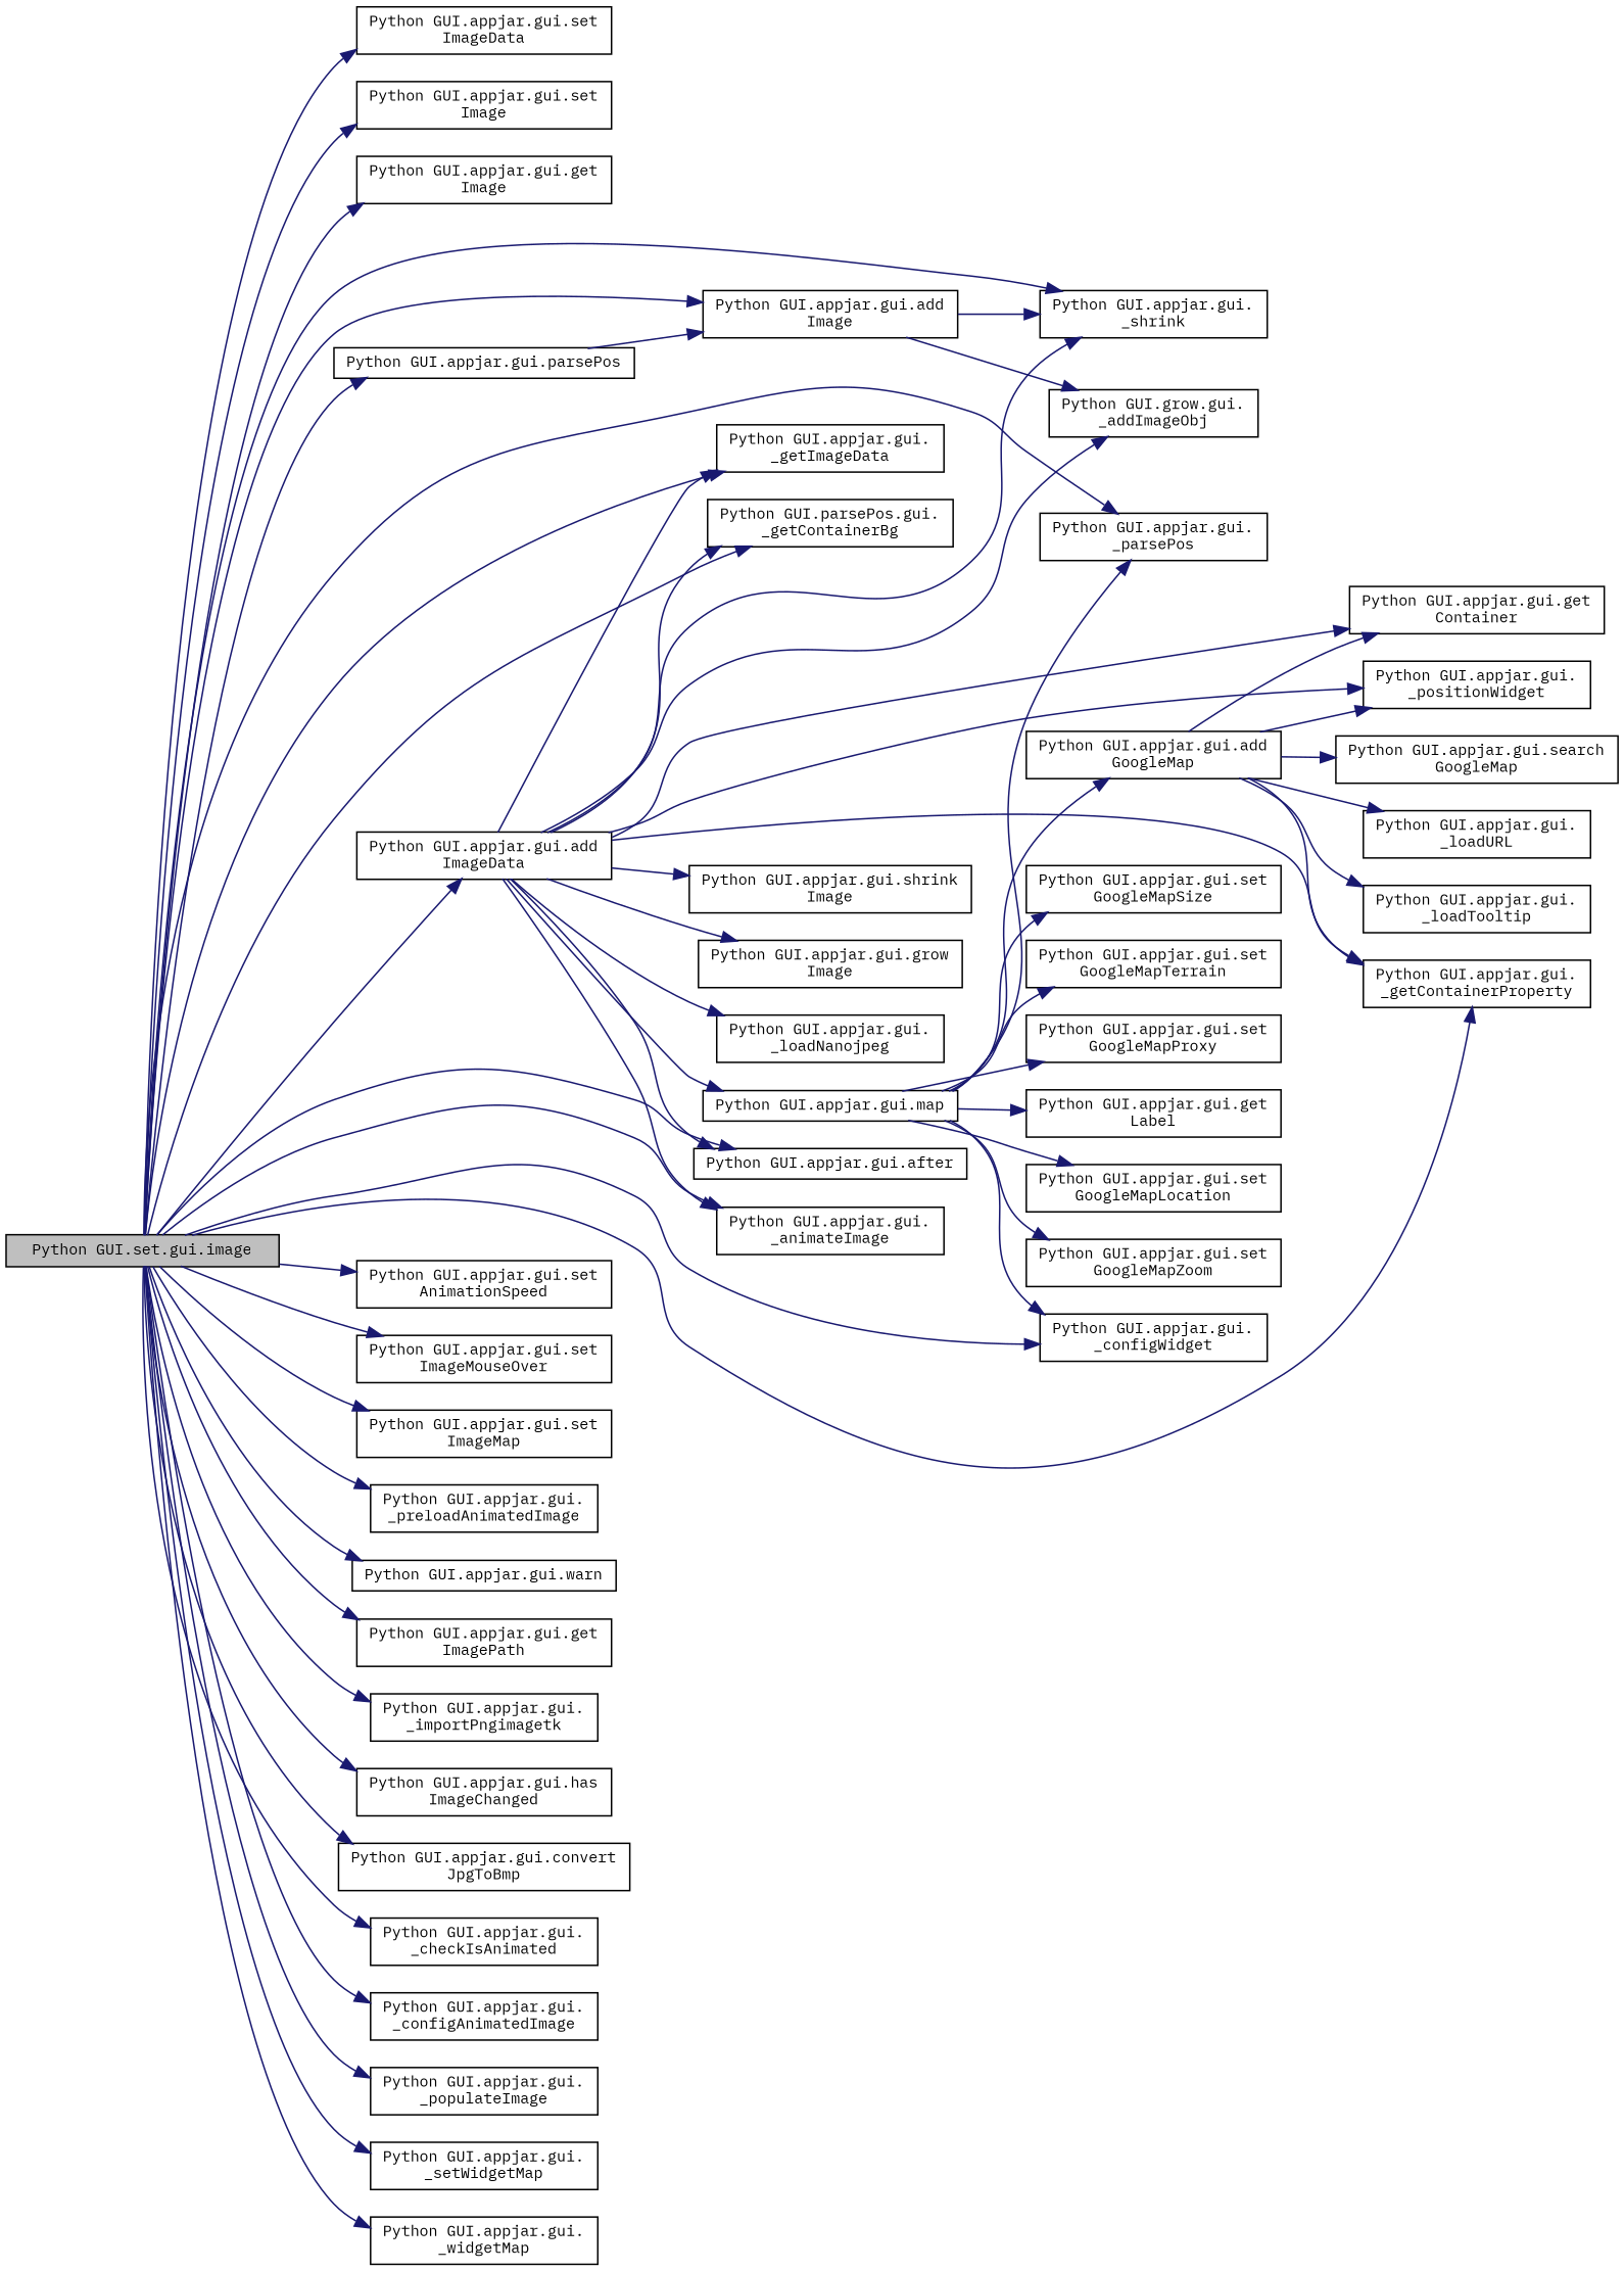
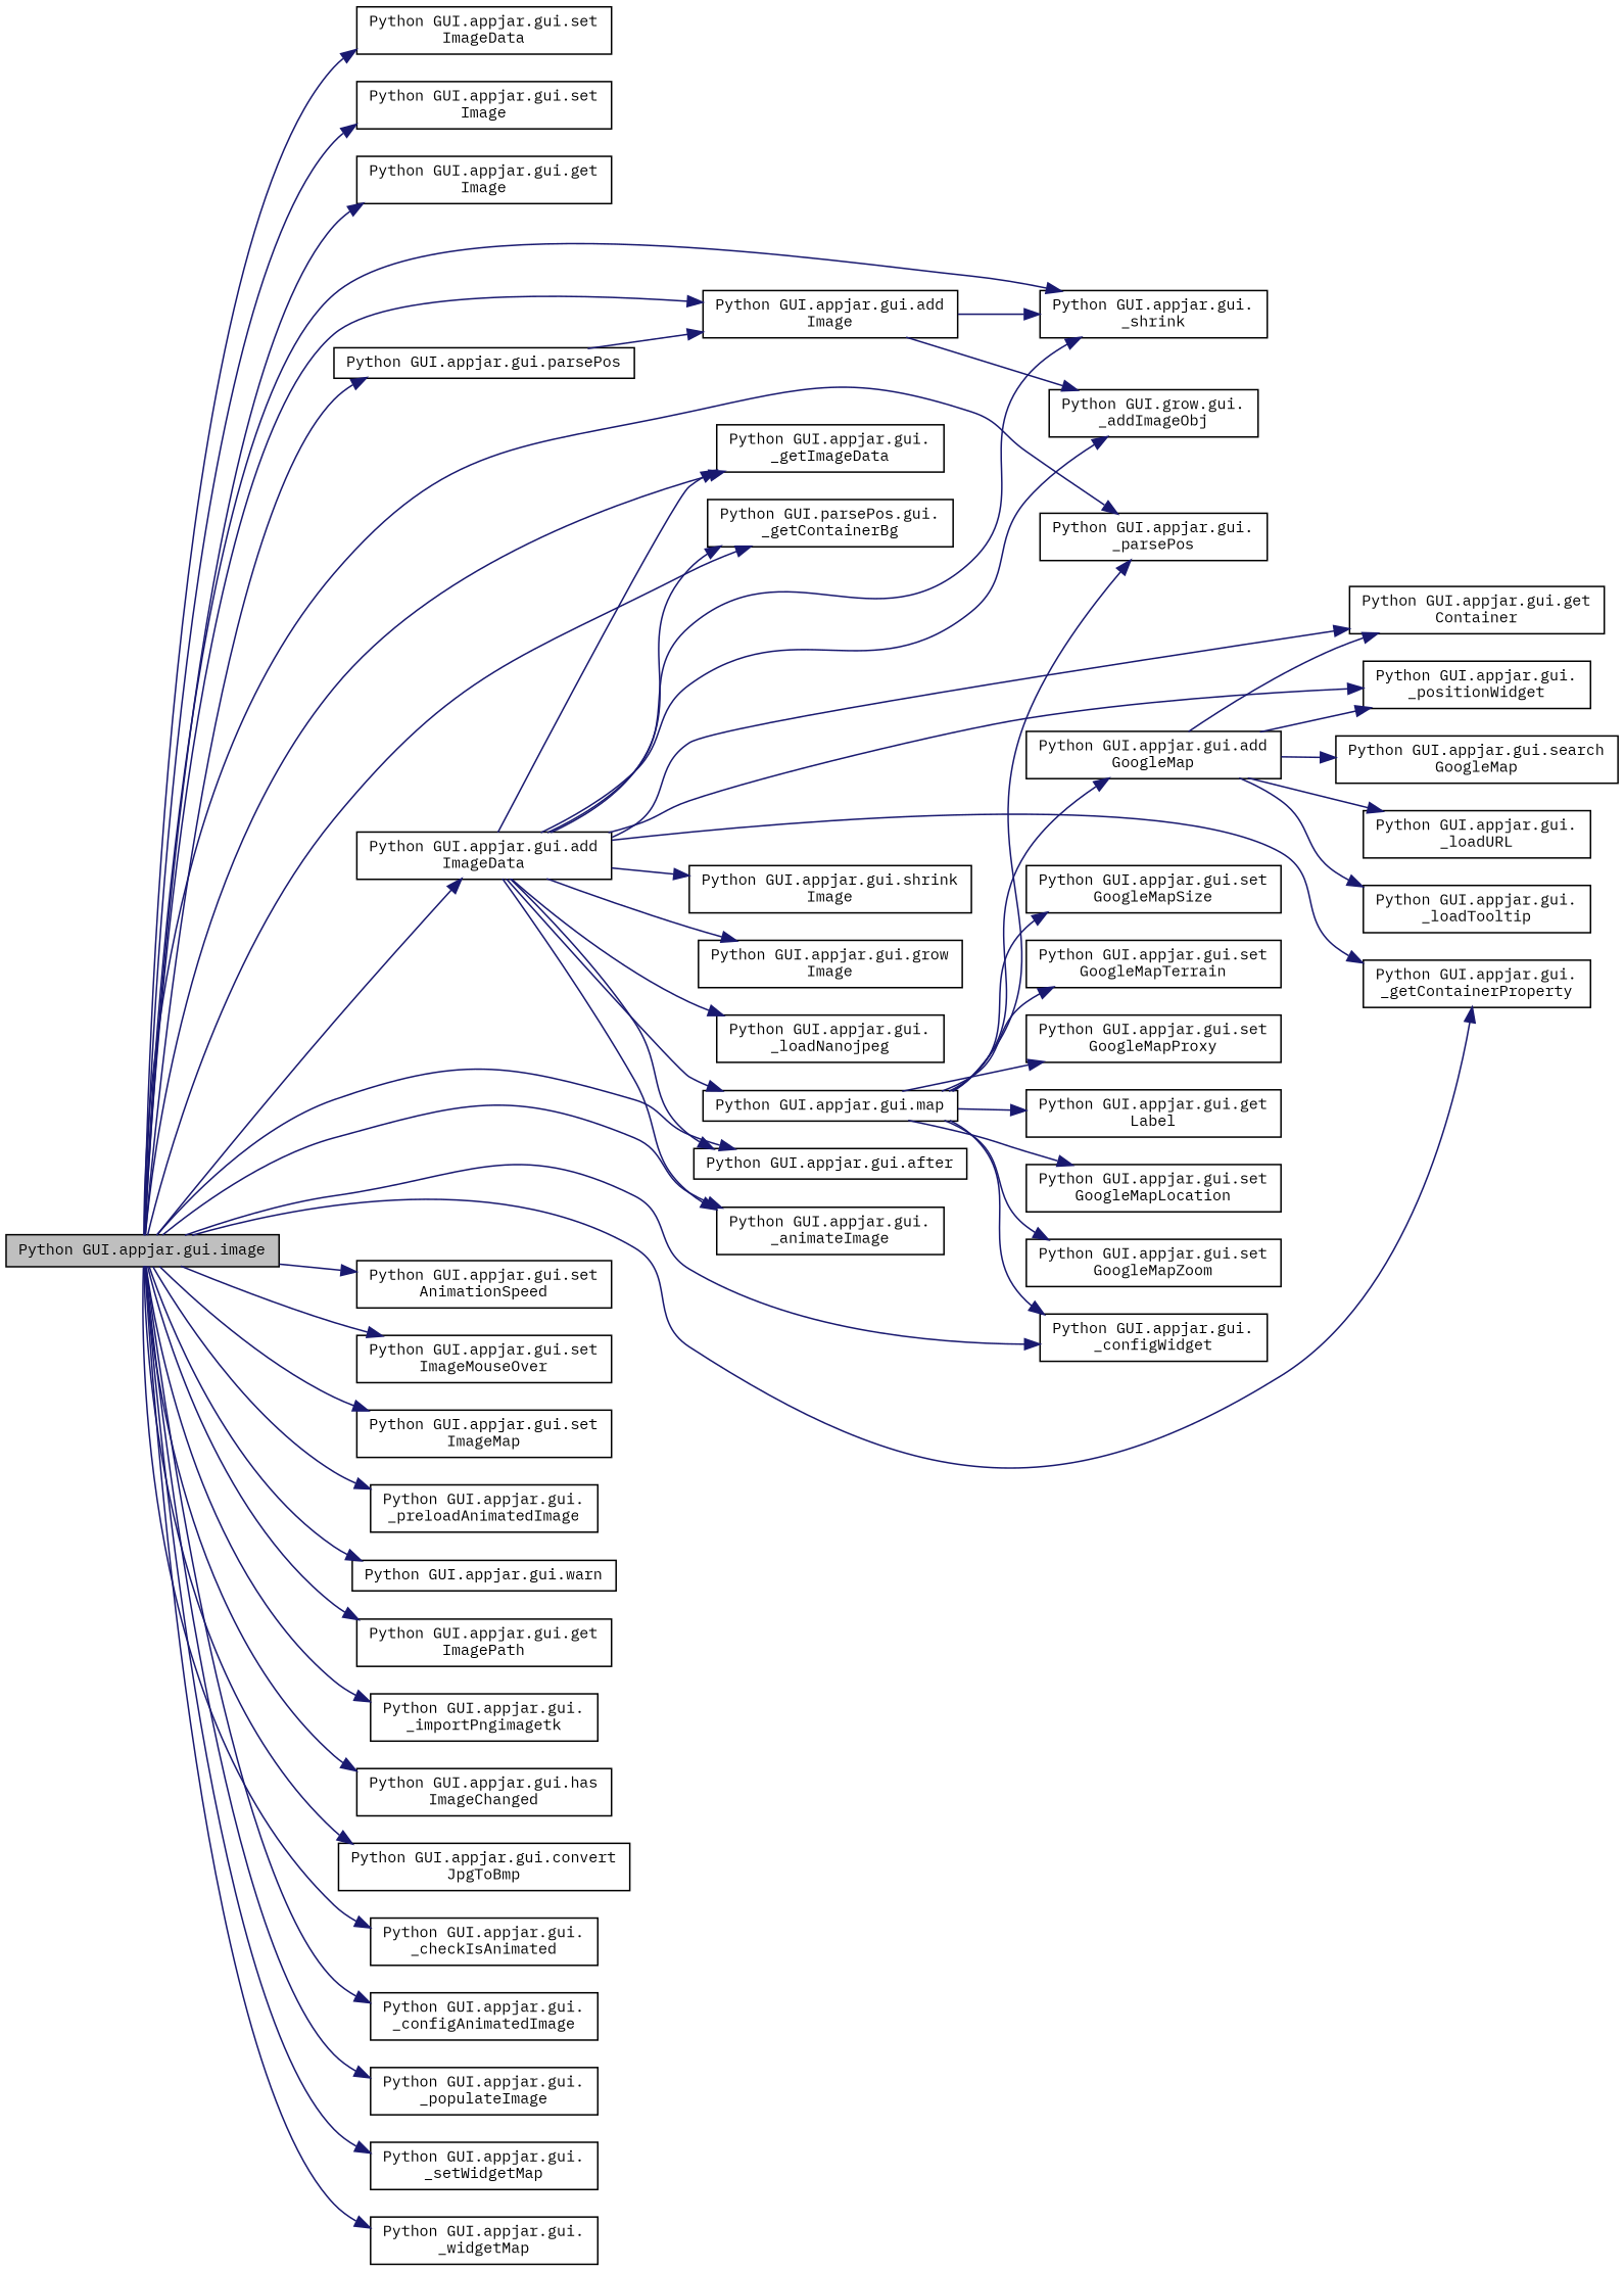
  digraph {
    fontname="IBM Plex Mono"
    rankdir=LR
    node [color=black fillcolor=white fontname="IBM Plex Mono" fontsize=10 shape=record style=filled]
    edge [color=midnightblue fontname="IBM Plex Mono" fontsize=10 labelfontname=Helvetica labelfontsize=10 style=solid]
-   n1 [fillcolor=grey75 fontcolor=black height=0.2 label="Python GUI.set.gui.image" width=0.4]
+   n1 [fillcolor=grey75 fontcolor=black height=0.2 label="Python GUI.appjar.gui.image" width=0.4]
    n2 [height=0.2 label="Python GUI.appjar.gui.set\lImageData" width=0.4]
    n3 [height=0.2 label="Python GUI.appjar.gui.set\lImage" width=0.4]
    n4 [height=0.2 label="Python GUI.appjar.gui.get\lImage" width=0.4]
    n5 [height=0.2 label="Python GUI.appjar.gui.\l_parsePos" width=0.4]
    n6 [height=0.2 label="Python GUI.appjar.gui.parsePos" width=0.4]
    n7 [height=0.2 label="Python GUI.appjar.gui.add\lImage" width=0.4]
    n8 [height=0.2 label="Python GUI.appjar.gui.\l_shrink" width=0.4]
    n9 [height=0.2 label="Python GUI.appjar.gui.add\lImageData" width=0.4]
    n10 [height=0.2 label="Python GUI.appjar.gui.\l_getImageData" width=0.4]
    n11 [height=0.2 label="Python GUI.parsePos.gui.\l_getContainerBg" width=0.4]
    n12 [height=0.2 label="Python GUI.appjar.gui.\l_getContainerProperty" width=0.4]
    n13 [height=0.2 label="Python GUI.appjar.gui.after" width=0.4]
    n14 [height=0.2 label="Python GUI.appjar.gui.\l_animateImage" width=0.4]
    n15 [height=0.2 label="Python GUI.appjar.gui.\l_configWidget" width=0.4]
    n16 [height=0.2 label="Python GUI.appjar.gui.set\lAnimationSpeed" width=0.4]
    n17 [height=0.2 label="Python GUI.appjar.gui.set\lImageMouseOver" width=0.4]
    n18 [height=0.2 label="Python GUI.appjar.gui.set\lImageMap" width=0.4]
    n19 [height=0.2 label="Python GUI.appjar.gui.\l_preloadAnimatedImage" width=0.4]
    n20 [height=0.2 label="Python GUI.appjar.gui.warn" width=0.4]
    n21 [height=0.2 label="Python GUI.appjar.gui.get\lImagePath" width=0.4]
    n22 [height=0.2 label="Python GUI.appjar.gui.\l_importPngimagetk" width=0.4]
    n23 [height=0.2 label="Python GUI.appjar.gui.has\lImageChanged" width=0.4]
    n24 [height=0.2 label="Python GUI.appjar.gui.convert\lJpgToBmp" width=0.4]
    n25 [height=0.2 label="Python GUI.appjar.gui.\l_checkIsAnimated" width=0.4]
    n26 [height=0.2 label="Python GUI.appjar.gui.\l_configAnimatedImage" width=0.4]
    n27 [height=0.2 label="Python GUI.appjar.gui.\l_populateImage" width=0.4]
    n28 [height=0.2 label="Python GUI.appjar.gui.\l_setWidgetMap" width=0.4]
    n29 [height=0.2 label="Python GUI.appjar.gui.\l_widgetMap" width=0.4]
    n30 [height=0.2 label="Python GUI.grow.gui.\l_addImageObj" width=0.4]
    n31 [height=0.2 label="Python GUI.appjar.gui.get\lContainer" width=0.4]
    n32 [height=0.2 label="Python GUI.appjar.gui.\l_positionWidget" width=0.4]
    n33 [height=0.2 label="Python GUI.appjar.gui.shrink\lImage" width=0.4]
    n34 [height=0.2 label="Python GUI.appjar.gui.grow\lImage" width=0.4]
    n35 [height=0.2 label="Python GUI.appjar.gui.\l_loadNanojpeg" width=0.4]
    n36 [height=0.2 label="Python GUI.appjar.gui.map" width=0.4]
    n37 [height=0.2 label="Python GUI.appjar.gui.get\lLabel" width=0.4]
    n38 [height=0.2 label="Python GUI.appjar.gui.add\lGoogleMap" width=0.4]
    n39 [height=0.2 label="Python GUI.appjar.gui.set\lGoogleMapLocation" width=0.4]
    n40 [height=0.2 label="Python GUI.appjar.gui.set\lGoogleMapZoom" width=0.4]
    n41 [height=0.2 label="Python GUI.appjar.gui.set\lGoogleMapSize" width=0.4]
    n42 [height=0.2 label="Python GUI.appjar.gui.set\lGoogleMapTerrain" width=0.4]
    n43 [height=0.2 label="Python GUI.appjar.gui.set\lGoogleMapProxy" width=0.4]
    n44 [height=0.2 label="Python GUI.appjar.gui.\l_loadURL" width=0.4]
    n45 [height=0.2 label="Python GUI.appjar.gui.\l_loadTooltip" width=0.4]
    n46 [height=0.2 label="Python GUI.appjar.gui.search\lGoogleMap" width=0.4]
    n1 -> n2
    n1 -> n3
    n1 -> n4
    n1 -> n5
    n1 -> n6
    n1 -> n7
    n1 -> n8
    n1 -> n9
    n1 -> n10
    n1 -> n11
    n1 -> n12
    n1 -> n13
    n1 -> n14
    n1 -> n15
    n1 -> n16
    n1 -> n17
    n1 -> n18
    n1 -> n19
    n1 -> n20
    n1 -> n21
    n1 -> n22
    n1 -> n23
    n1 -> n24
    n1 -> n25
    n1 -> n26
    n1 -> n27
    n1 -> n28
    n1 -> n29
    n6 -> n7
    n7 -> n8
    n7 -> n30
    n9 -> n8
    n9 -> n10
    n9 -> n11
    n9 -> n12
    n9 -> n13
    n9 -> n14
    n9 -> n30
    n9 -> n31
    n9 -> n32
    n9 -> n33
    n9 -> n34
    n9 -> n35
    n9 -> n36
    n36 -> n5
    n36 -> n15
    n36 -> n37
    n36 -> n38
    n36 -> n39
    n36 -> n40
    n36 -> n41
    n36 -> n42
    n36 -> n43
-   n38 -> n12
    n38 -> n31
    n38 -> n32
    n38 -> n44
    n38 -> n45
    n38 -> n46
  }
